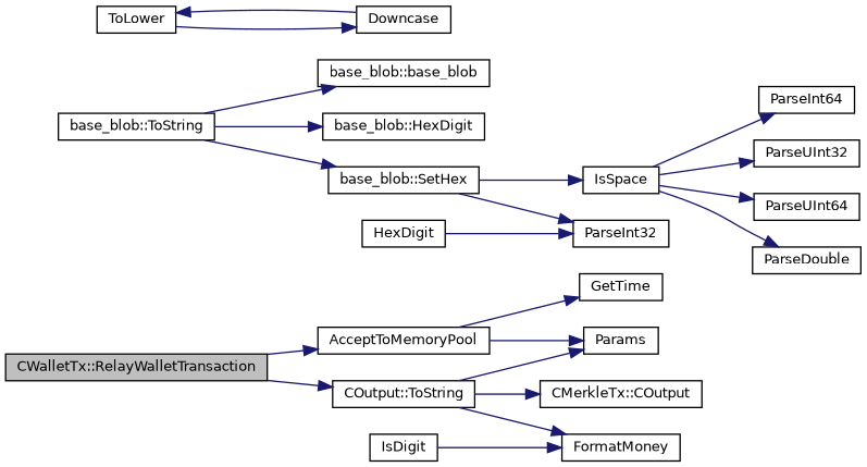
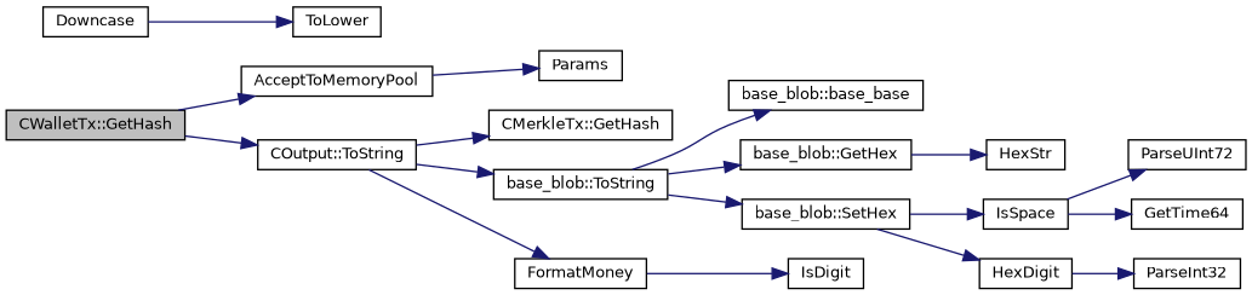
  digraph {
    rankdir=LR
    node [color=black fillcolor=white fontname=Helvetica fontsize=10 shape=record style=filled]
    edge [color=midnightblue fontname=Helvetica fontsize=10 labelfontname=Helvetica labelfontsize=10 style=solid]
-   n1 [fillcolor=grey75 fontcolor=black height=0.2 label="CWalletTx::RelayWalletTransaction" width=0.4]
+   n1 [fillcolor=grey75 fontcolor=black height=0.2 label="CWalletTx::GetHash" width=0.4]
    n2 [height=0.2 label=AcceptToMemoryPool width=0.4]
    n3 [height=0.2 label="COutput::ToString" width=0.4]
    n4 [height=0.2 label=Params width=0.4]
-   n5 [height=0.2 label=GetTime width=0.4]
-   n6 [height=0.2 label="CMerkleTx::COutput" width=0.4]
+   n6 [height=0.2 label="CMerkleTx::GetHash" width=0.4]
    n7 [height=0.2 label="base_blob::ToString" width=0.4]
    n8 [height=0.2 label=FormatMoney width=0.4]
-   n9 [height=0.2 label="base_blob::base_blob" width=0.4]
-   n10 [height=0.2 label="base_blob::HexDigit" width=0.4]
+   n9 [height=0.2 label="base_blob::base_base" width=0.4]
+   n10 [height=0.2 label="base_blob::GetHex" width=0.4]
    n11 [height=0.2 label="base_blob::SetHex" width=0.4]
    n12 [height=0.2 label=IsDigit width=0.4]
+   n13 [height=0.2 label=HexStr width=0.4]
    n14 [height=0.2 label=IsSpace width=0.4]
    n15 [height=0.2 label=HexDigit width=0.4]
-   n16 [height=0.2 label=ParseInt64 width=0.4]
-   n17 [height=0.2 label=ParseUInt32 width=0.4]
-   n18 [height=0.2 label=ParseUInt64 width=0.4]
-   n19 [height=0.2 label=ParseDouble width=0.4]
+   n17 [height=0.2 label=ParseUInt72 width=0.4]
+   n18 [height=0.2 label=GetTime64 width=0.4]
    n20 [height=0.2 label=ToLower width=0.4]
    n21 [height=0.2 label=Downcase width=0.4]
    n22 [height=0.2 label=ParseInt32 width=0.4]
    n1 -> n2
    n1 -> n3
    n2 -> n4
-   n2 -> n5
    n3 -> n6
-   n3 -> n4
+   n3 -> n7
    n3 -> n8
    n7 -> n9
    n7 -> n10
    n7 -> n11
-   n12 -> n8
+   n8 -> n12
+   n10 -> n13
    n11 -> n14
-   n11 -> n22
-   n14 -> n16
+   n11 -> n15
    n14 -> n17
    n14 -> n18
-   n14 -> n19
    n15 -> n22
-   n20 -> n21
    n21 -> n20
  }
